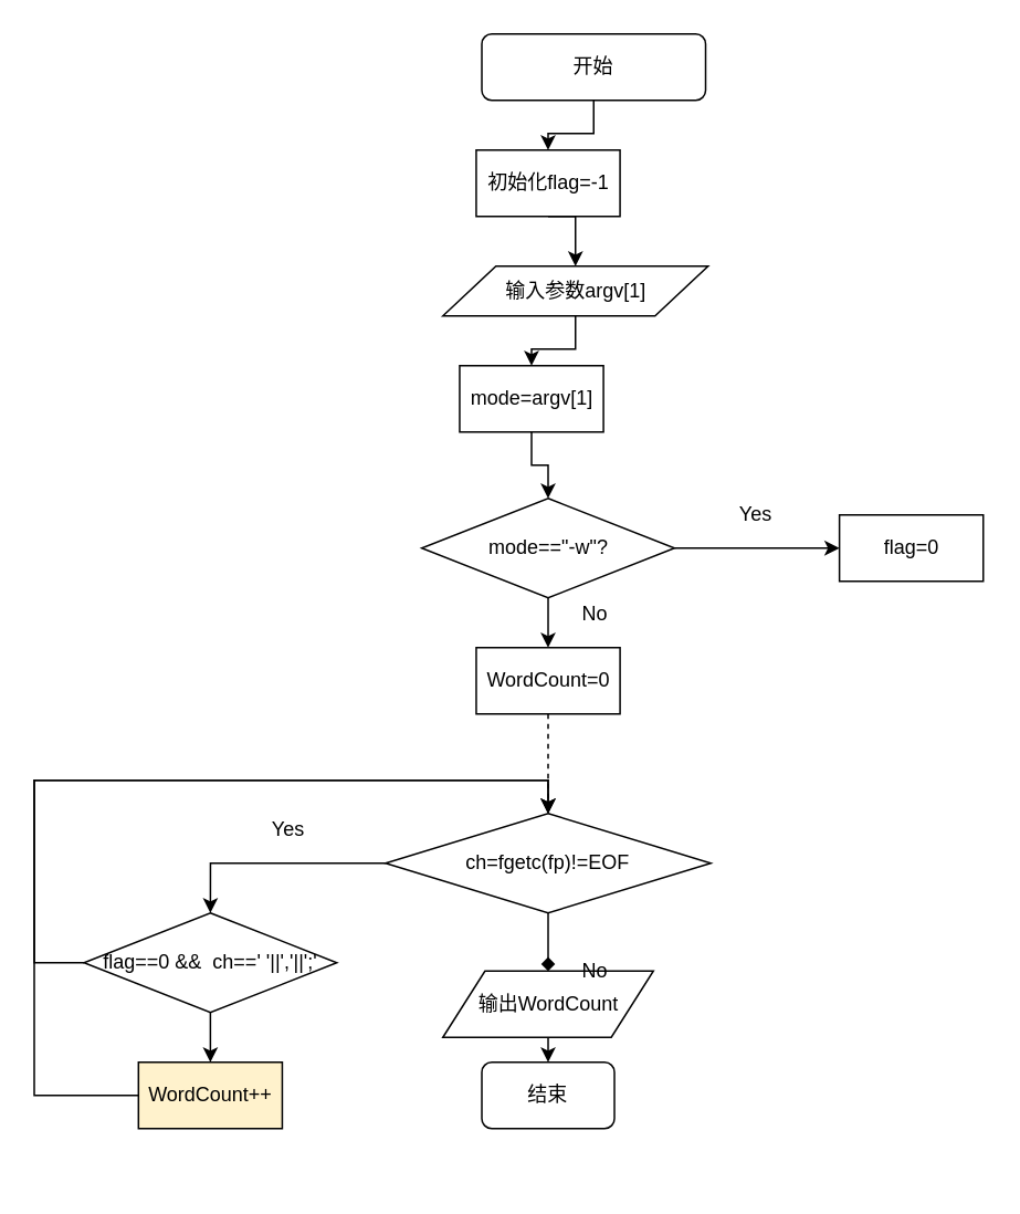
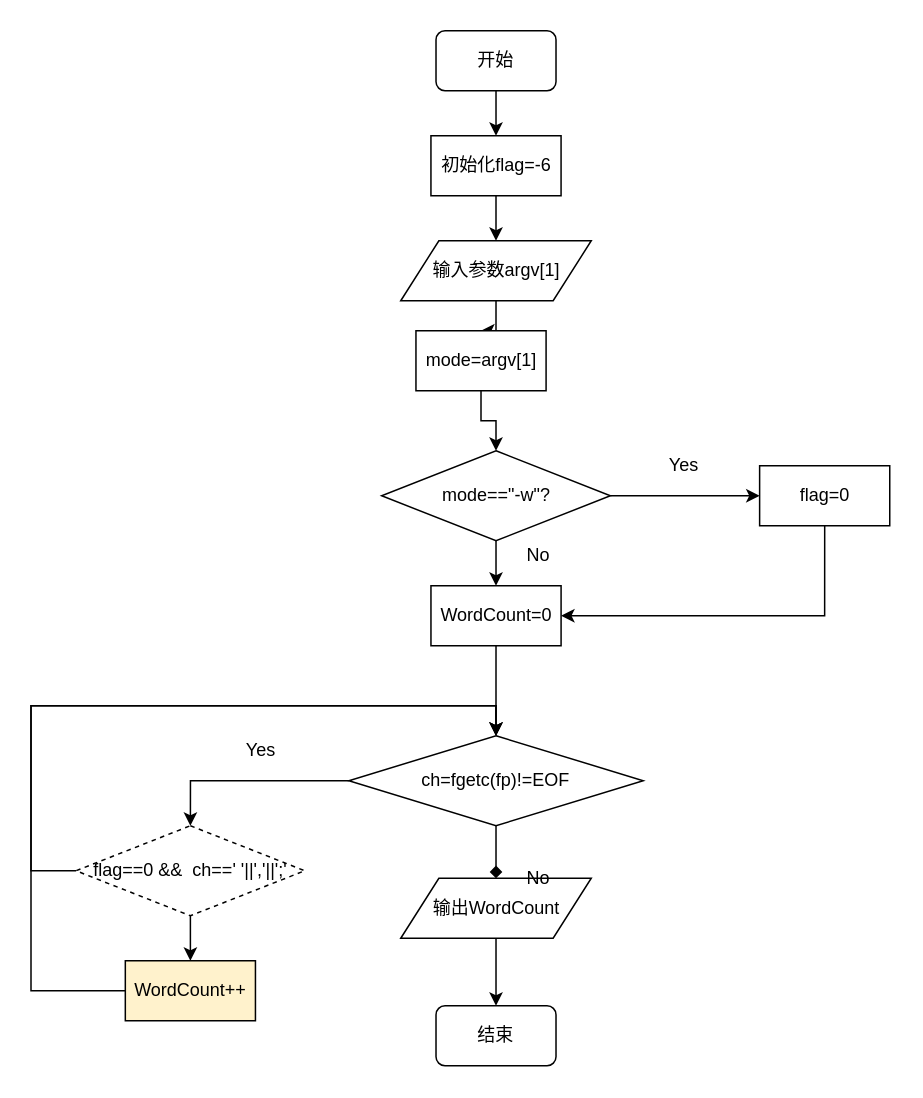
  <mxCell id="0" />
  <mxCell id="1" parent="0" />
  <mxCell id="2" style="edgeStyle=orthogonalEdgeStyle;rounded=0;orthogonalLoop=1;jettySize=auto;html=1;exitX=0.5;exitY=1;exitDx=0;exitDy=0;entryX=0.5;entryY=0;entryDx=0;entryDy=0;" edge="1" parent="1" source="3" target="9"><mxGeometry relative="1" as="geometry" /></mxCell>
- <mxCell id="3" value="&lt;span style=&quot;background-color: rgb(255 , 255 , 255)&quot;&gt;开始&lt;/span&gt;" style="rounded=1;whiteSpace=wrap;html=1;strokeColor=#000000;" vertex="1" parent="1"><mxGeometry x="290.01" y="20" width="135" height="40" as="geometry" /></mxCell>
+ <mxCell id="3" value="&lt;span style=&quot;background-color: rgb(255 , 255 , 255)&quot;&gt;开始&lt;/span&gt;" style="rounded=1;whiteSpace=wrap;html=1;strokeColor=#000000;" vertex="1" parent="1"><mxGeometry x="290.01" y="20" width="80" height="40" as="geometry" /></mxCell>
  <mxCell id="4" style="edgeStyle=orthogonalEdgeStyle;rounded=0;orthogonalLoop=1;jettySize=auto;html=1;exitX=0.5;exitY=1;exitDx=0;exitDy=0;" edge="1" parent="1" source="5" target="7"><mxGeometry relative="1" as="geometry" /></mxCell>
- <mxCell id="5" value="输入参数argv[1]" style="shape=parallelogram;perimeter=parallelogramPerimeter;whiteSpace=wrap;html=1;strokeColor=#000000;" vertex="1" parent="1"><mxGeometry x="266.51" y="160" width="160" height="30" as="geometry" /></mxCell>
+ <mxCell id="5" value="输入参数argv[1]" style="shape=parallelogram;perimeter=parallelogramPerimeter;whiteSpace=wrap;html=1;strokeColor=#000000;" vertex="1" parent="1"><mxGeometry x="266.51" y="160" width="127" height="40" as="geometry" /></mxCell>
  <mxCell id="6" style="edgeStyle=orthogonalEdgeStyle;rounded=0;orthogonalLoop=1;jettySize=auto;html=1;exitX=0.5;exitY=1;exitDx=0;exitDy=0;entryX=0.5;entryY=0;entryDx=0;entryDy=0;" edge="1" parent="1" source="7" target="12"><mxGeometry relative="1" as="geometry" /></mxCell>
  <mxCell id="7" value="mode=argv[1]" style="rounded=0;whiteSpace=wrap;html=1;strokeColor=#000000;" vertex="1" parent="1"><mxGeometry x="276.64" y="220" width="86.75" height="40" as="geometry" /></mxCell>
  <mxCell id="8" style="edgeStyle=orthogonalEdgeStyle;rounded=0;orthogonalLoop=1;jettySize=auto;html=1;exitX=0.5;exitY=1;exitDx=0;exitDy=0;entryX=0.5;entryY=0;entryDx=0;entryDy=0;" edge="1" parent="1" source="9" target="5"><mxGeometry relative="1" as="geometry" /></mxCell>
- <mxCell id="9" value="初始化flag=-1" style="rounded=0;whiteSpace=wrap;html=1;strokeColor=#000000;" vertex="1" parent="1"><mxGeometry x="286.63" y="90" width="86.75" height="40" as="geometry" /></mxCell>
+ <mxCell id="9" value="初始化flag=-6" style="rounded=0;whiteSpace=wrap;html=1;strokeColor=#000000;" vertex="1" parent="1"><mxGeometry x="286.63" y="90" width="86.75" height="40" as="geometry" /></mxCell>
  <mxCell id="10" style="edgeStyle=orthogonalEdgeStyle;rounded=0;orthogonalLoop=1;jettySize=auto;html=1;entryX=0;entryY=0.5;entryDx=0;entryDy=0;" edge="1" parent="1" source="12" target="15"><mxGeometry relative="1" as="geometry" /></mxCell>
  <mxCell id="11" style="edgeStyle=orthogonalEdgeStyle;rounded=0;orthogonalLoop=1;jettySize=auto;html=1;exitX=0.5;exitY=1;exitDx=0;exitDy=0;entryX=0.5;entryY=0;entryDx=0;entryDy=0;" edge="1" parent="1" source="12" target="17"><mxGeometry relative="1" as="geometry" /></mxCell>
  <mxCell id="12" value="mode==&quot;-w&quot;?" style="rhombus;whiteSpace=wrap;html=1;strokeColor=#000000;" vertex="1" parent="1"><mxGeometry x="253.76" y="300" width="152.5" height="60" as="geometry" /></mxCell>
+ <mxCell id="13" style="edgeStyle=orthogonalEdgeStyle;rounded=0;orthogonalLoop=1;jettySize=auto;html=1;exitX=0.5;exitY=1;exitDx=0;exitDy=0;entryX=1;entryY=0.5;entryDx=0;entryDy=0;" edge="1" parent="1" source="15" target="17"><mxGeometry relative="1" as="geometry" /></mxCell>
  <mxCell id="14" style="edgeStyle=orthogonalEdgeStyle;rounded=0;orthogonalLoop=1;jettySize=auto;html=1;exitX=0.75;exitY=1;exitDx=0;exitDy=0;" edge="1" parent="1" source="15"><mxGeometry relative="1" as="geometry"><mxPoint x="571" y="330" as="targetPoint" /></mxGeometry></mxCell>
  <mxCell id="15" value="flag=0" style="rounded=0;whiteSpace=wrap;html=1;strokeColor=#000000;" vertex="1" parent="1"><mxGeometry x="505.75" y="310" width="86.75" height="40" as="geometry" /></mxCell>
- <mxCell id="16" style="edgeStyle=orthogonalEdgeStyle;rounded=0;orthogonalLoop=1;jettySize=auto;html=1;exitX=0.5;exitY=1;exitDx=0;exitDy=0;entryX=0.5;entryY=0;entryDx=0;entryDy=0;dashed=1;" edge="1" parent="1" source="17" target="20"><mxGeometry relative="1" as="geometry"><Array as="points"><mxPoint x="330" y="460" /><mxPoint x="330" y="460" /></Array></mxGeometry></mxCell>
+ <mxCell id="16" style="edgeStyle=orthogonalEdgeStyle;rounded=0;orthogonalLoop=1;jettySize=auto;html=1;exitX=0.5;exitY=1;exitDx=0;exitDy=0;entryX=0.5;entryY=0;entryDx=0;entryDy=0;" edge="1" parent="1" source="17" target="20"><mxGeometry relative="1" as="geometry"><Array as="points"><mxPoint x="330" y="460" /><mxPoint x="330" y="460" /></Array></mxGeometry></mxCell>
  <mxCell id="17" value="WordCount=0" style="rounded=0;whiteSpace=wrap;html=1;strokeColor=#000000;" vertex="1" parent="1"><mxGeometry x="286.64" y="390" width="86.75" height="40" as="geometry" /></mxCell>
  <mxCell id="18" style="edgeStyle=orthogonalEdgeStyle;rounded=0;orthogonalLoop=1;jettySize=auto;html=1;exitX=0.5;exitY=1;exitDx=0;exitDy=0;entryX=0.5;entryY=0;entryDx=0;entryDy=0;endArrow=diamond;" edge="1" parent="1" source="20" target="29"><mxGeometry relative="1" as="geometry" /></mxCell>
  <mxCell id="19" style="edgeStyle=orthogonalEdgeStyle;rounded=0;orthogonalLoop=1;jettySize=auto;html=1;exitX=0;exitY=0.5;exitDx=0;exitDy=0;entryX=0.5;entryY=0;entryDx=0;entryDy=0;" edge="1" parent="1" source="20" target="25"><mxGeometry relative="1" as="geometry" /></mxCell>
  <mxCell id="20" value="ch=fgetc(fp)!=EOF" style="rhombus;whiteSpace=wrap;html=1;strokeColor=#000000;" vertex="1" parent="1"><mxGeometry x="231.89" y="490" width="196.24" height="60" as="geometry" /></mxCell>
  <mxCell id="21" value="Yes&lt;br&gt;" style="text;html=1;align=center;verticalAlign=middle;resizable=0;points=[];autosize=1;" vertex="1" parent="1"><mxGeometry x="440" y="300" width="30" height="20" as="geometry" /></mxCell>
  <mxCell id="22" value="No" style="text;html=1;align=center;verticalAlign=middle;resizable=0;points=[];autosize=1;" vertex="1" parent="1"><mxGeometry x="343.38" y="360" width="30" height="20" as="geometry" /></mxCell>
  <mxCell id="23" style="edgeStyle=orthogonalEdgeStyle;rounded=0;orthogonalLoop=1;jettySize=auto;html=1;exitX=0.5;exitY=1;exitDx=0;exitDy=0;entryX=0.5;entryY=0;entryDx=0;entryDy=0;" edge="1" parent="1" source="25" target="27"><mxGeometry relative="1" as="geometry" /></mxCell>
  <mxCell id="24" style="edgeStyle=orthogonalEdgeStyle;rounded=0;orthogonalLoop=1;jettySize=auto;html=1;exitX=0;exitY=0.5;exitDx=0;exitDy=0;entryX=0.5;entryY=0;entryDx=0;entryDy=0;" edge="1" parent="1" source="25" target="20"><mxGeometry relative="1" as="geometry"><Array as="points"><mxPoint x="20" y="580" /><mxPoint x="20" y="470" /><mxPoint x="330" y="470" /></Array></mxGeometry></mxCell>
- <mxCell id="25" value="flag==0 &amp;amp;&amp;amp;&amp;nbsp; ch==' '||','||';'" style="rhombus;whiteSpace=wrap;html=1;strokeColor=#000000;" vertex="1" parent="1"><mxGeometry x="50.01" y="550" width="152.5" height="60" as="geometry" /></mxCell>
+ <mxCell id="25" value="flag==0 &amp;amp;&amp;amp;&amp;nbsp; ch==' '||','||';'" style="rhombus;whiteSpace=wrap;html=1;strokeColor=#000000;dashed=1;" vertex="1" parent="1"><mxGeometry x="50.01" y="550" width="152.5" height="60" as="geometry" /></mxCell>
  <mxCell id="26" style="edgeStyle=orthogonalEdgeStyle;rounded=0;orthogonalLoop=1;jettySize=auto;html=1;exitX=0;exitY=0.5;exitDx=0;exitDy=0;entryX=0.5;entryY=0;entryDx=0;entryDy=0;" edge="1" parent="1" source="27" target="20"><mxGeometry relative="1" as="geometry"><Array as="points"><mxPoint x="20" y="660" /><mxPoint x="20" y="470" /><mxPoint x="330" y="470" /></Array></mxGeometry></mxCell>
  <mxCell id="27" value="WordCount++" style="rounded=0;whiteSpace=wrap;html=1;strokeColor=#000000;fillColor=#fff2cc;" vertex="1" parent="1"><mxGeometry x="82.88" y="640" width="86.75" height="40" as="geometry" /></mxCell>
  <mxCell id="28" style="edgeStyle=orthogonalEdgeStyle;rounded=0;orthogonalLoop=1;jettySize=auto;html=1;exitX=0.5;exitY=1;exitDx=0;exitDy=0;entryX=0.5;entryY=0;entryDx=0;entryDy=0;" edge="1" parent="1" source="29" target="30"><mxGeometry relative="1" as="geometry" /></mxCell>
  <mxCell id="29" value="输出WordCount" style="shape=parallelogram;perimeter=parallelogramPerimeter;whiteSpace=wrap;html=1;strokeColor=#000000;" vertex="1" parent="1"><mxGeometry x="266.51" y="585" width="127" height="40" as="geometry" /></mxCell>
- <mxCell id="30" value="&lt;span style=&quot;background-color: rgb(255 , 255 , 255)&quot;&gt;结束&lt;/span&gt;" style="rounded=1;whiteSpace=wrap;html=1;strokeColor=#000000;" vertex="1" parent="1"><mxGeometry x="290.01" y="640" width="80" height="40" as="geometry" /></mxCell>
+ <mxCell id="30" value="&lt;span style=&quot;background-color: rgb(255 , 255 , 255)&quot;&gt;结束&lt;/span&gt;" style="rounded=1;whiteSpace=wrap;html=1;strokeColor=#000000;" vertex="1" parent="1"><mxGeometry x="290.01" y="670" width="80" height="40" as="geometry" /></mxCell>
  <mxCell id="31" value="Yes" style="text;html=1;align=center;verticalAlign=middle;resizable=0;points=[];autosize=1;" vertex="1" parent="1"><mxGeometry x="157.51" y="490" width="30" height="20" as="geometry" /></mxCell>
  <mxCell id="32" value="No" style="text;html=1;align=center;verticalAlign=middle;resizable=0;points=[];autosize=1;" vertex="1" parent="1"><mxGeometry x="343.39" y="575" width="30" height="20" as="geometry" /></mxCell>
